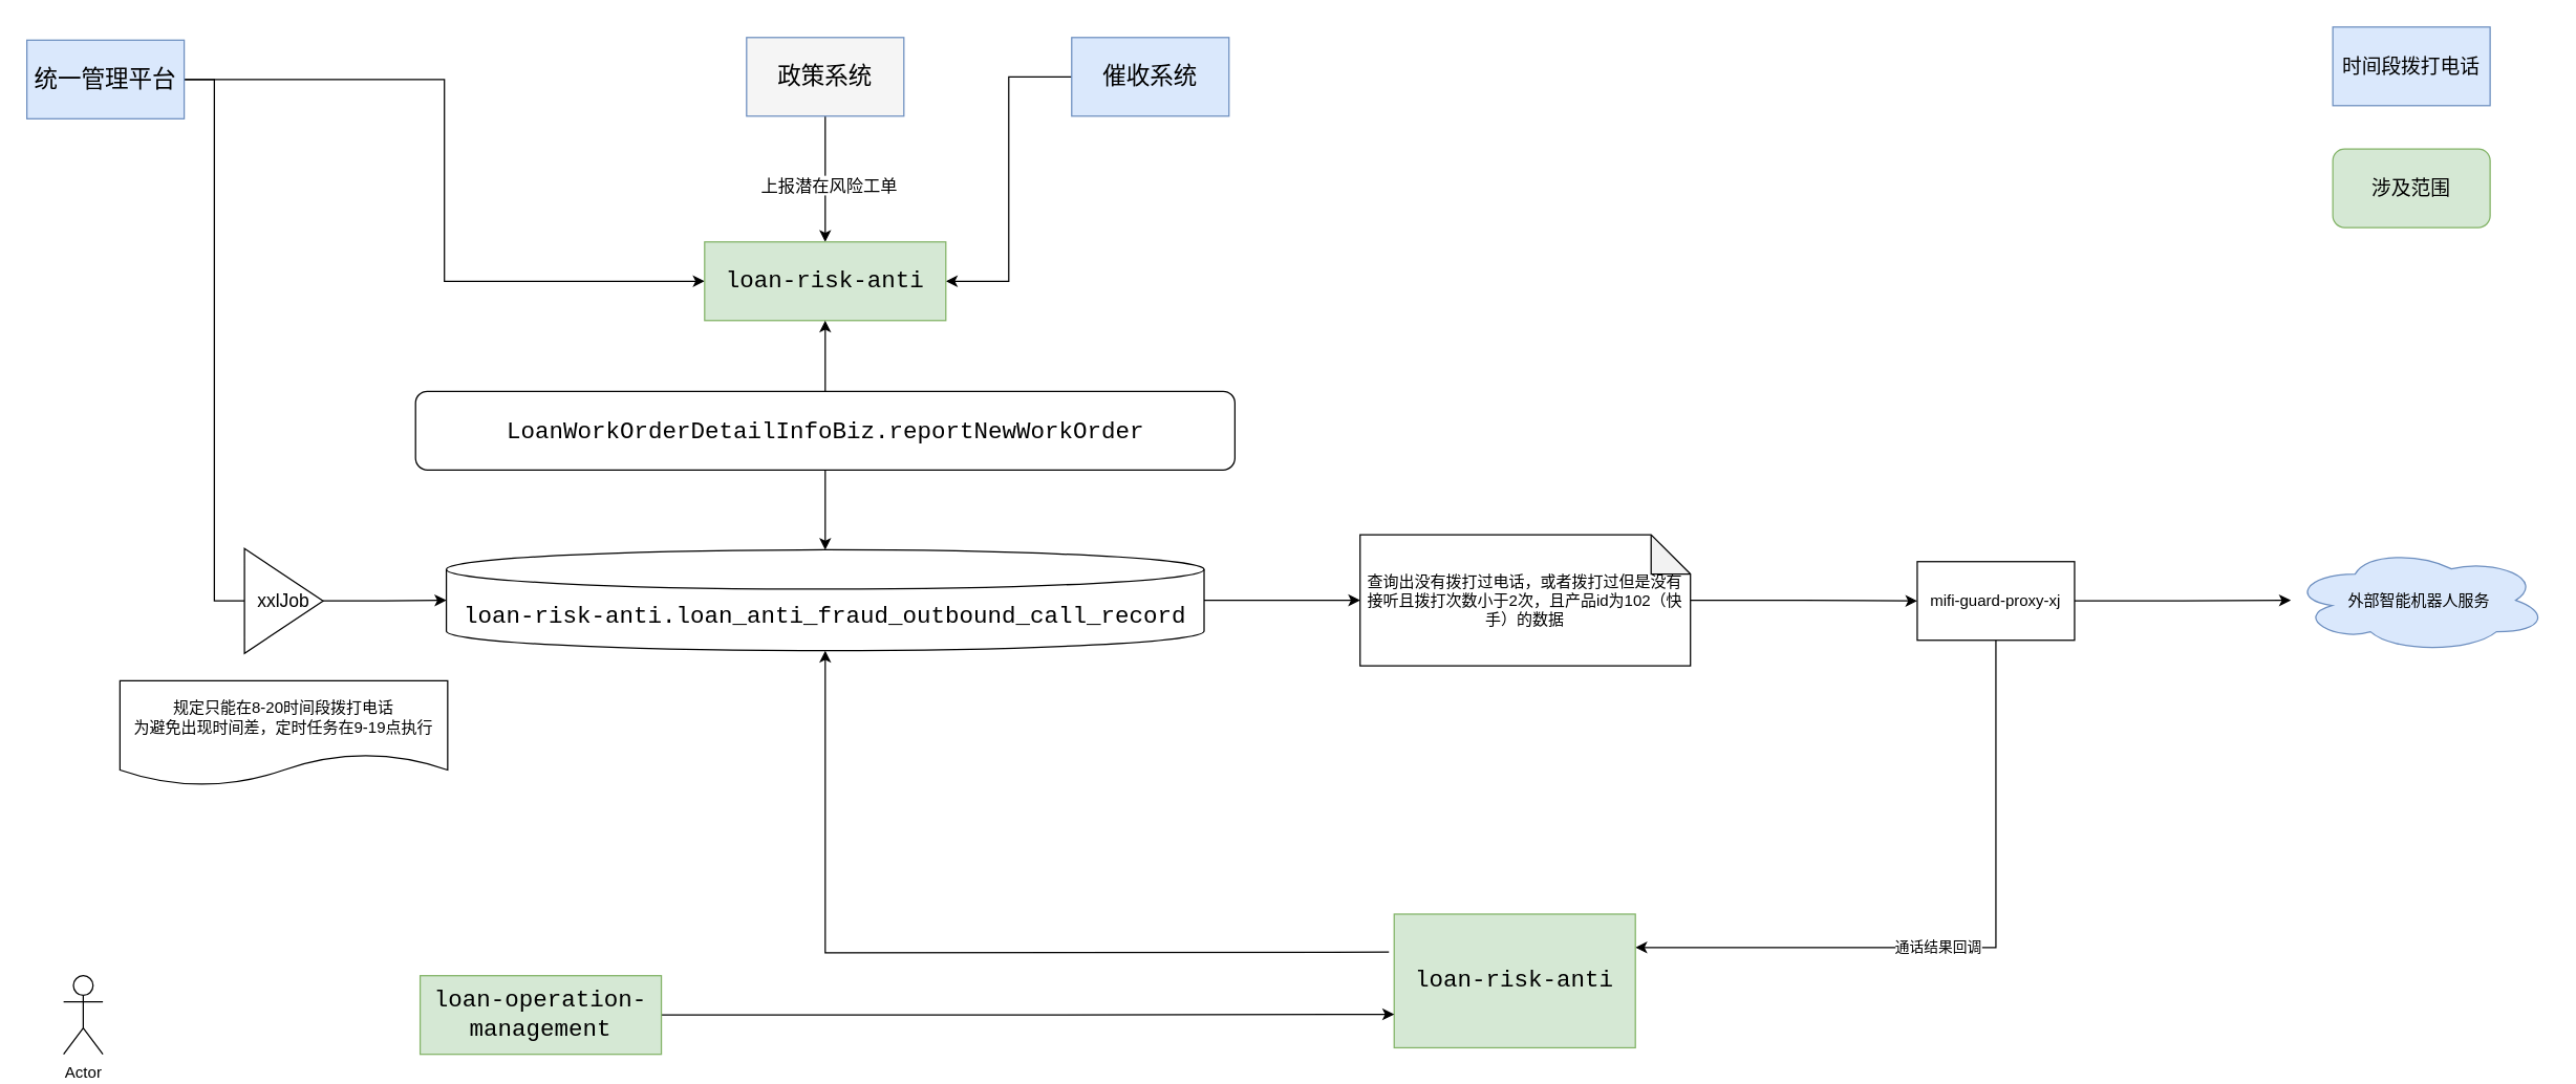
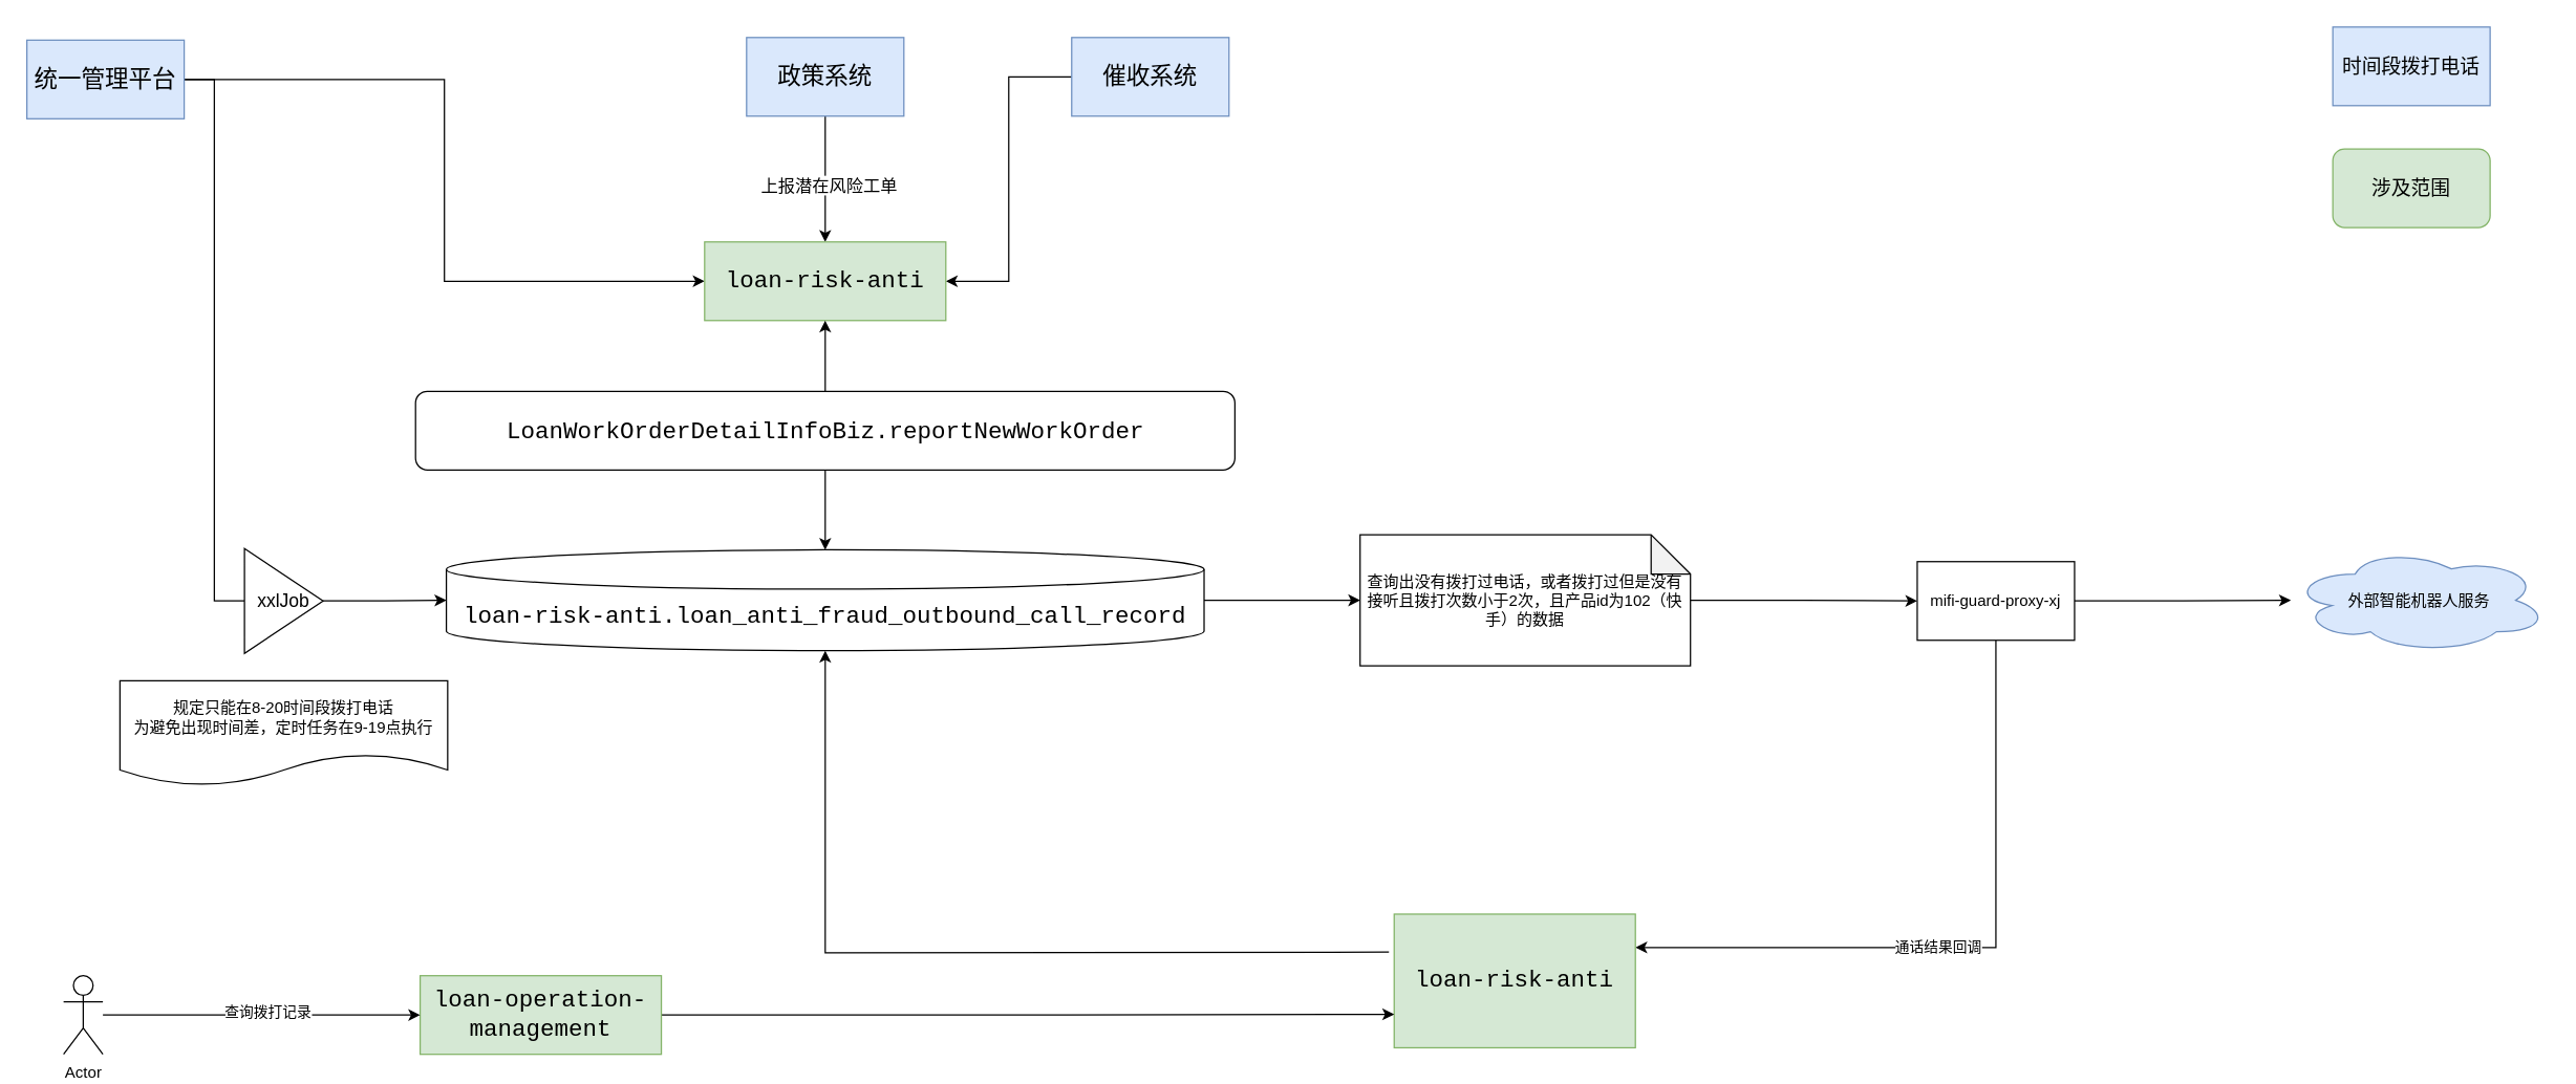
  <mxCell id="0" />
  <mxCell id="1" parent="0" />
  <mxCell id="2" style="edgeStyle=orthogonalEdgeStyle;rounded=0;orthogonalLoop=1;jettySize=auto;html=1;entryX=0;entryY=0.5;entryDx=0;entryDy=0;" parent="1" source="4" target="10" edge="1"><mxGeometry relative="1" as="geometry" /></mxCell>
  <mxCell id="3" style="edgeStyle=orthogonalEdgeStyle;rounded=0;orthogonalLoop=1;jettySize=auto;html=1;entryX=0;entryY=0.5;entryDx=0;entryDy=0;endArrow=none;" parent="1" source="4" target="16" edge="1"><mxGeometry relative="1" as="geometry" /></mxCell>
  <mxCell id="4" value="&lt;font style=&quot;font-size: 18px;&quot;&gt;统一管理平台&lt;/font&gt;" style="rounded=0;whiteSpace=wrap;html=1;fillColor=#dae8fc;strokeColor=#6c8ebf;" parent="1" vertex="1"><mxGeometry x="20" y="30" width="120" height="60" as="geometry" /></mxCell>
  <mxCell id="5" style="edgeStyle=orthogonalEdgeStyle;rounded=0;orthogonalLoop=1;jettySize=auto;html=1;" parent="1" source="7" target="10" edge="1"><mxGeometry relative="1" as="geometry" /></mxCell>
  <mxCell id="6" value="&lt;font style=&quot;font-size: 13px;&quot;&gt;上报潜在风险工单&lt;/font&gt;" style="edgeLabel;html=1;align=center;verticalAlign=middle;resizable=0;points=[];" parent="5" vertex="1" connectable="0"><mxGeometry x="0.083" y="2" relative="1" as="geometry"><mxPoint as="offset" /></mxGeometry></mxCell>
- <mxCell id="7" value="&lt;font style=&quot;font-size: 18px;&quot;&gt;政策系统&lt;/font&gt;" style="rounded=0;whiteSpace=wrap;html=1;fillColor=#f5f5f5;strokeColor=#6c8ebf;" parent="1" vertex="1"><mxGeometry x="569" y="28" width="120" height="60" as="geometry" /></mxCell>
+ <mxCell id="7" value="&lt;font style=&quot;font-size: 18px;&quot;&gt;政策系统&lt;/font&gt;" style="rounded=0;whiteSpace=wrap;html=1;fillColor=#dae8fc;strokeColor=#6c8ebf;" parent="1" vertex="1"><mxGeometry x="569" y="28" width="120" height="60" as="geometry" /></mxCell>
  <mxCell id="8" style="edgeStyle=orthogonalEdgeStyle;rounded=0;orthogonalLoop=1;jettySize=auto;html=1;entryX=1;entryY=0.5;entryDx=0;entryDy=0;" parent="1" source="9" target="10" edge="1"><mxGeometry relative="1" as="geometry" /></mxCell>
  <mxCell id="9" value="&lt;font style=&quot;font-size: 18px;&quot;&gt;催收系统&lt;/font&gt;" style="rounded=0;whiteSpace=wrap;html=1;fillColor=#dae8fc;strokeColor=#6c8ebf;" parent="1" vertex="1"><mxGeometry x="817" y="28" width="120" height="60" as="geometry" /></mxCell>
  <mxCell id="10" value="&lt;font style=&quot;font-size: 18px;&quot; face=&quot;Courier New&quot;&gt;loan-risk-anti&lt;/font&gt;" style="rounded=0;whiteSpace=wrap;html=1;fillColor=#d5e8d4;strokeColor=#82b366;" parent="1" vertex="1"><mxGeometry x="537" y="184" width="184" height="60" as="geometry" /></mxCell>
  <mxCell id="11" style="edgeStyle=orthogonalEdgeStyle;rounded=0;orthogonalLoop=1;jettySize=auto;html=1;" parent="1" source="12" target="10" edge="1"><mxGeometry relative="1" as="geometry" /></mxCell>
  <mxCell id="12" value="&lt;div&gt;&lt;pre style=&quot;font-size: 13.5pt;&quot;&gt;&lt;font face=&quot;Courier New&quot;&gt;&lt;font style=&quot;color: rgb(0, 0, 0);&quot;&gt;LoanWorkOrderDetailInfoBiz.&lt;/font&gt;reportNewWorkOrder&lt;/font&gt;&lt;/pre&gt;&lt;/div&gt;" style="rounded=1;whiteSpace=wrap;html=1;" parent="1" vertex="1"><mxGeometry x="316.5" y="298" width="625" height="60" as="geometry" /></mxCell>
  <mxCell id="13" style="edgeStyle=orthogonalEdgeStyle;rounded=0;orthogonalLoop=1;jettySize=auto;html=1;entryX=0;entryY=0.5;entryDx=0;entryDy=0;entryPerimeter=0;" parent="1" source="14" target="20" edge="1"><mxGeometry relative="1" as="geometry" /></mxCell>
  <mxCell id="14" value="&lt;pre style=&quot;font-family: &amp;quot;Courier New&amp;quot;, monospace; font-size: 13.5pt;&quot;&gt;&lt;span style=&quot;color: light-dark(rgb(0, 0, 0), rgb(237, 237, 237)); font-size: 13.5pt; background-color: transparent; white-space: normal;&quot;&gt;loan-risk-anti.loan_anti_fraud_outbound_call_record&lt;/span&gt;&lt;/pre&gt;" style="shape=cylinder3;whiteSpace=wrap;html=1;boundedLbl=1;backgroundOutline=1;size=15;" parent="1" vertex="1"><mxGeometry x="340" y="419" width="578" height="77" as="geometry" /></mxCell>
  <mxCell id="15" style="edgeStyle=orthogonalEdgeStyle;rounded=0;orthogonalLoop=1;jettySize=auto;html=1;entryX=0.5;entryY=0;entryDx=0;entryDy=0;entryPerimeter=0;" parent="1" source="12" target="14" edge="1"><mxGeometry relative="1" as="geometry" /></mxCell>
  <mxCell id="16" value="&lt;font style=&quot;font-size: 14px;&quot;&gt;xxlJob&lt;/font&gt;" style="triangle;whiteSpace=wrap;html=1;" parent="1" vertex="1"><mxGeometry x="186" y="418" width="60" height="80" as="geometry" /></mxCell>
  <mxCell id="17" style="edgeStyle=orthogonalEdgeStyle;rounded=0;orthogonalLoop=1;jettySize=auto;html=1;entryX=0;entryY=0.5;entryDx=0;entryDy=0;entryPerimeter=0;" parent="1" source="16" target="14" edge="1"><mxGeometry relative="1" as="geometry" /></mxCell>
  <mxCell id="18" value="&lt;font style=&quot;font-size: 12px;&quot;&gt;规定只能在8-20时间段拨打电话&lt;/font&gt;&lt;div&gt;&lt;font style=&quot;font-size: 12px;&quot;&gt;为避免出现时间差，定时任务在9-19点执行&lt;/font&gt;&lt;/div&gt;" style="shape=document;whiteSpace=wrap;html=1;boundedLbl=1;" parent="1" vertex="1"><mxGeometry x="91" y="519" width="250" height="80" as="geometry" /></mxCell>
  <mxCell id="19" style="edgeStyle=orthogonalEdgeStyle;rounded=0;orthogonalLoop=1;jettySize=auto;html=1;" parent="1" source="20" target="25" edge="1"><mxGeometry relative="1" as="geometry" /></mxCell>
  <mxCell id="20" value="查询出没有拨打过电话，或者拨打过但是没有接听且拨打次数小于2次，且产品id为102（快手）的数据" style="shape=note;whiteSpace=wrap;html=1;backgroundOutline=1;darkOpacity=0.05;" parent="1" vertex="1"><mxGeometry x="1037" y="407.5" width="252" height="100" as="geometry" /></mxCell>
  <mxCell id="21" value="&lt;div data-lark-html-role=&quot;root&quot;&gt;&lt;span style=&quot;white-space: pre;&quot; data-eleid=&quot;3&quot; class=&quot;text-only&quot;&gt;外部智能机器人服务&lt;/span&gt;&lt;/div&gt;" style="ellipse;shape=cloud;whiteSpace=wrap;html=1;fillColor=#dae8fc;strokeColor=#6c8ebf;" parent="1" vertex="1"><mxGeometry x="1747" y="417.5" width="196" height="80" as="geometry" /></mxCell>
  <mxCell id="22" style="edgeStyle=orthogonalEdgeStyle;rounded=0;orthogonalLoop=1;jettySize=auto;html=1;" parent="1" source="25" target="21" edge="1"><mxGeometry relative="1" as="geometry" /></mxCell>
  <mxCell id="23" style="edgeStyle=orthogonalEdgeStyle;rounded=0;orthogonalLoop=1;jettySize=auto;html=1;entryX=1;entryY=0.25;entryDx=0;entryDy=0;exitX=0.5;exitY=1;exitDx=0;exitDy=0;" parent="1" source="25" target="27" edge="1"><mxGeometry relative="1" as="geometry" /></mxCell>
  <mxCell id="24" value="通话结果回调" style="edgeLabel;html=1;align=center;verticalAlign=middle;resizable=0;points=[];" parent="23" vertex="1" connectable="0"><mxGeometry x="0.021" y="2" relative="1" as="geometry"><mxPoint x="-19" y="-3" as="offset" /></mxGeometry></mxCell>
  <mxCell id="25" value="&lt;span style=&quot;white-space: pre;&quot;&gt;mifi-guard-proxy-xj&lt;/span&gt;" style="rounded=0;whiteSpace=wrap;html=1;" parent="1" vertex="1"><mxGeometry x="1462" y="428" width="120" height="60" as="geometry" /></mxCell>
  <mxCell id="26" style="edgeStyle=orthogonalEdgeStyle;rounded=0;orthogonalLoop=1;jettySize=auto;html=1;" parent="1" target="14" edge="1"><mxGeometry relative="1" as="geometry"><mxPoint x="1059" y="726" as="sourcePoint" /></mxGeometry></mxCell>
  <mxCell id="27" value="&lt;font style=&quot;font-size: 18px;&quot; face=&quot;Courier New&quot;&gt;loan-risk-anti&lt;/font&gt;" style="rounded=0;whiteSpace=wrap;html=1;fillColor=#d5e8d4;strokeColor=#82b366;" parent="1" vertex="1"><mxGeometry x="1063" y="697" width="184" height="102" as="geometry" /></mxCell>
  <mxCell id="28" value="&lt;font style=&quot;font-size: 15px;&quot;&gt;时间段拨打电话&lt;/font&gt;" style="rounded=0;whiteSpace=wrap;html=1;fillColor=#dae8fc;strokeColor=#6c8ebf;" parent="1" vertex="1"><mxGeometry x="1779" y="20" width="120" height="60" as="geometry" /></mxCell>
  <mxCell id="29" value="&lt;font style=&quot;font-size: 15px;&quot;&gt;涉及范围&lt;/font&gt;" style="whiteSpace=wrap;html=1;fillColor=#d5e8d4;strokeColor=#82b366;rounded=1;" parent="1" vertex="1"><mxGeometry x="1779" y="113" width="120" height="60" as="geometry" /></mxCell>
  <mxCell id="30" style="edgeStyle=orthogonalEdgeStyle;rounded=0;orthogonalLoop=1;jettySize=auto;html=1;entryX=0;entryY=0.75;entryDx=0;entryDy=0;" parent="1" source="31" target="27" edge="1"><mxGeometry relative="1" as="geometry" /></mxCell>
  <mxCell id="31" value="&lt;font face=&quot;Courier New&quot;&gt;&lt;span style=&quot;font-size: 18px;&quot;&gt;loan-operation-management&lt;/span&gt;&lt;/font&gt;" style="rounded=0;whiteSpace=wrap;html=1;fillColor=#d5e8d4;strokeColor=#82b366;" parent="1" vertex="1"><mxGeometry x="320" y="744" width="184" height="60" as="geometry" /></mxCell>
+ <mxCell id="32" style="edgeStyle=orthogonalEdgeStyle;rounded=0;orthogonalLoop=1;jettySize=auto;html=1;entryX=0;entryY=0.5;entryDx=0;entryDy=0;" parent="1" source="34" target="31" edge="1"><mxGeometry relative="1" as="geometry" /></mxCell>
+ <mxCell id="33" value="查询拨打记录" style="edgeLabel;html=1;align=center;verticalAlign=middle;resizable=0;points=[];" parent="32" vertex="1" connectable="0"><mxGeometry x="0.033" y="3" relative="1" as="geometry"><mxPoint as="offset" /></mxGeometry></mxCell>
  <mxCell id="34" value="Actor" style="shape=umlActor;verticalLabelPosition=bottom;verticalAlign=top;html=1;outlineConnect=0;" parent="1" vertex="1"><mxGeometry x="48" y="744" width="30" height="60" as="geometry" /></mxCell>
